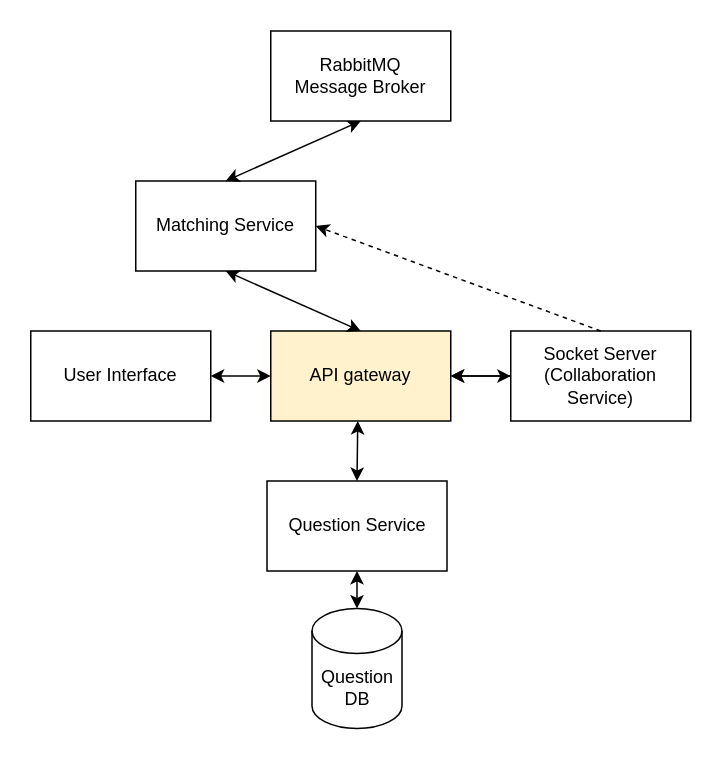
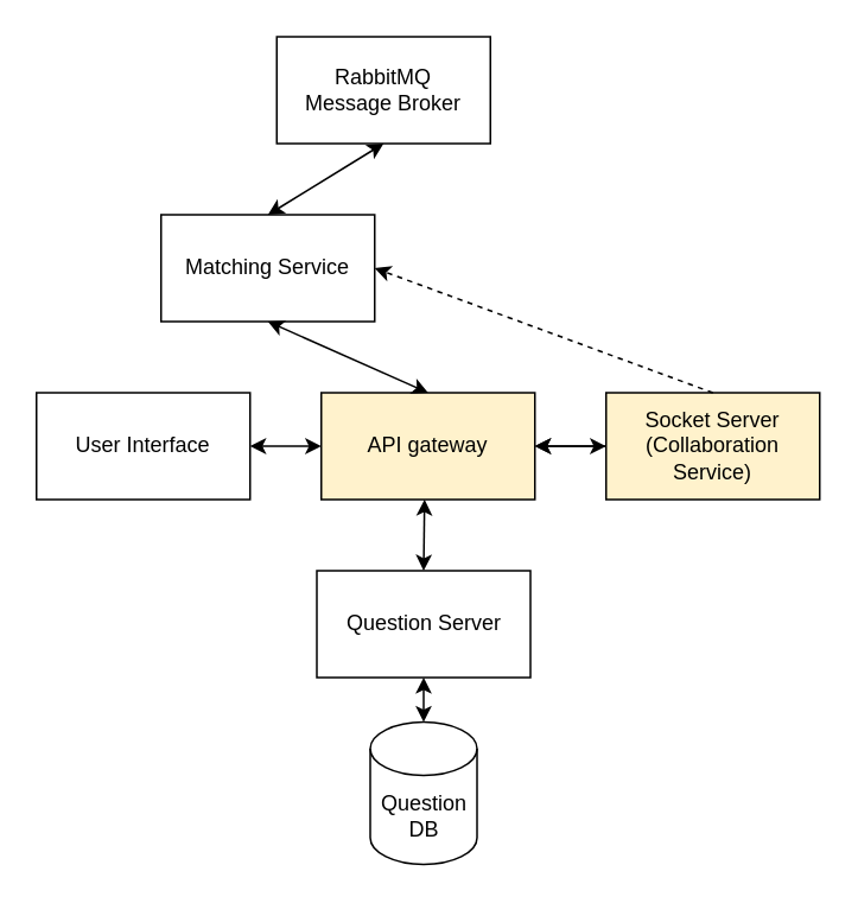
  <mxCell id="0" />
  <mxCell id="1" parent="0" />
  <mxCell id="2" value="User Interface" style="rounded=0;whiteSpace=wrap;html=1;" vertex="1" parent="1"><mxGeometry x="20" y="220" width="120" height="60" as="geometry" /></mxCell>
  <mxCell id="3" value="" style="edgeStyle=orthogonalEdgeStyle;rounded=0;orthogonalLoop=1;jettySize=auto;html=1;" edge="1" parent="1" source="4" target="5"><mxGeometry relative="1" as="geometry" /></mxCell>
- <mxCell id="4" value="Socket Server&lt;br&gt;(Collaboration Service)" style="rounded=0;whiteSpace=wrap;html=1;" vertex="1" parent="1"><mxGeometry x="340" y="220" width="120" height="60" as="geometry" /></mxCell>
+ <mxCell id="4" value="Socket Server&lt;br&gt;(Collaboration Service)" style="rounded=0;whiteSpace=wrap;html=1;fillColor=#fff2cc;" vertex="1" parent="1"><mxGeometry x="340" y="220" width="120" height="60" as="geometry" /></mxCell>
  <mxCell id="5" value="API gateway" style="rounded=0;whiteSpace=wrap;html=1;fillColor=#fff2cc;" vertex="1" parent="1"><mxGeometry x="180" y="220" width="120" height="60" as="geometry" /></mxCell>
  <mxCell id="6" value="" style="endArrow=classic;startArrow=classic;html=1;rounded=0;exitX=1;exitY=0.5;exitDx=0;exitDy=0;entryX=0;entryY=0.5;entryDx=0;entryDy=0;" edge="1" parent="1" source="2" target="5"><mxGeometry width="50" height="50" relative="1" as="geometry"><mxPoint x="240" y="360" as="sourcePoint" /><mxPoint x="290" y="310" as="targetPoint" /></mxGeometry></mxCell>
  <mxCell id="7" value="" style="endArrow=classic;startArrow=classic;html=1;rounded=0;entryX=0;entryY=0.5;entryDx=0;entryDy=0;exitX=1;exitY=0.5;exitDx=0;exitDy=0;" edge="1" parent="1" source="5" target="4"><mxGeometry width="50" height="50" relative="1" as="geometry"><mxPoint x="240" y="360" as="sourcePoint" /><mxPoint x="290" y="310" as="targetPoint" /></mxGeometry></mxCell>
  <mxCell id="8" value="" style="endArrow=classic;startArrow=classic;html=1;rounded=0;entryX=0.5;entryY=0;entryDx=0;entryDy=0;" edge="1" parent="1" target="9"><mxGeometry width="50" height="50" relative="1" as="geometry"><mxPoint x="238" y="280" as="sourcePoint" /><mxPoint x="237.5" y="360" as="targetPoint" /></mxGeometry></mxCell>
- <mxCell id="9" value="Question Service" style="rounded=0;whiteSpace=wrap;html=1;" vertex="1" parent="1"><mxGeometry x="177.5" y="320" width="120" height="60" as="geometry" /></mxCell>
+ <mxCell id="9" value="Question Server" style="rounded=0;whiteSpace=wrap;html=1;" vertex="1" parent="1"><mxGeometry x="177.5" y="320" width="120" height="60" as="geometry" /></mxCell>
  <mxCell id="10" value="Question&lt;br&gt;DB" style="shape=cylinder3;whiteSpace=wrap;html=1;boundedLbl=1;backgroundOutline=1;size=15;" vertex="1" parent="1"><mxGeometry x="207.5" y="405" width="60" height="80" as="geometry" /></mxCell>
  <mxCell id="11" value="" style="endArrow=classic;startArrow=classic;html=1;rounded=0;exitX=0.5;exitY=1;exitDx=0;exitDy=0;entryX=0.5;entryY=0;entryDx=0;entryDy=0;entryPerimeter=0;" edge="1" parent="1" source="9" target="10"><mxGeometry width="50" height="50" relative="1" as="geometry"><mxPoint x="240" y="360" as="sourcePoint" /><mxPoint x="290" y="310" as="targetPoint" /></mxGeometry></mxCell>
  <mxCell id="12" value="Matching Service" style="rounded=0;whiteSpace=wrap;html=1;" vertex="1" parent="1"><mxGeometry x="90" y="120" width="120" height="60" as="geometry" /></mxCell>
  <mxCell id="13" value="" style="endArrow=classic;startArrow=classic;html=1;rounded=0;entryX=0.5;entryY=1;entryDx=0;entryDy=0;exitX=0.5;exitY=0;exitDx=0;exitDy=0;" edge="1" parent="1" source="5" target="12"><mxGeometry width="50" height="50" relative="1" as="geometry"><mxPoint x="240" y="260" as="sourcePoint" /><mxPoint x="290" y="210" as="targetPoint" /></mxGeometry></mxCell>
  <mxCell id="14" value="" style="endArrow=classic;startArrow=classic;html=1;rounded=0;exitX=0.5;exitY=0;exitDx=0;exitDy=0;entryX=0.5;entryY=1;entryDx=0;entryDy=0;" edge="1" parent="1" source="12" target="15"><mxGeometry width="50" height="50" relative="1" as="geometry"><mxPoint x="320" y="340" as="sourcePoint" /><mxPoint x="240" y="80" as="targetPoint" /></mxGeometry></mxCell>
- <mxCell id="15" value="RabbitMQ&lt;br&gt;Message Broker" style="rounded=0;whiteSpace=wrap;html=1;" vertex="1" parent="1"><mxGeometry x="180" y="20" width="120" height="60" as="geometry" /></mxCell>
+ <mxCell id="15" value="RabbitMQ&lt;br&gt;Message Broker" style="rounded=0;whiteSpace=wrap;html=1;" vertex="1" parent="1"><mxGeometry x="155" y="20" width="120" height="60" as="geometry" /></mxCell>
  <mxCell id="16" value="" style="endArrow=classic;html=1;rounded=0;entryX=1;entryY=0.5;entryDx=0;entryDy=0;exitX=0.5;exitY=0;exitDx=0;exitDy=0;dashed=1;" edge="1" parent="1" source="4" target="12"><mxGeometry width="50" height="50" relative="1" as="geometry"><mxPoint x="320" y="340" as="sourcePoint" /><mxPoint x="370" y="290" as="targetPoint" /></mxGeometry></mxCell>
